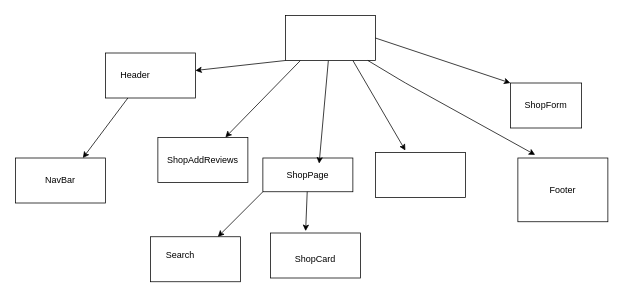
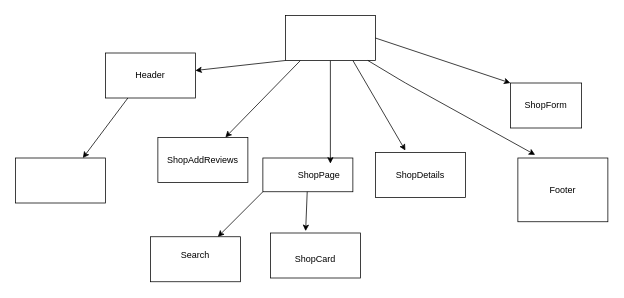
  <mxCell id="0" />
  <mxCell id="1" parent="0" />
  <mxCell id="2" style="edgeStyle=none;html=1;exitX=0.5;exitY=1;exitDx=0;exitDy=0;entryX=0.5;entryY=0;entryDx=0;entryDy=0;" parent="1" source="3" target="13" edge="1"><mxGeometry relative="1" as="geometry" /></mxCell>
  <mxCell id="3" value="" style="rounded=0;whiteSpace=wrap;html=1;" parent="1" vertex="1"><mxGeometry x="350" y="210" width="120" height="45" as="geometry" /></mxCell>
  <mxCell id="4" value="" style="edgeStyle=none;html=1;entryX=0.75;entryY=0;entryDx=0;entryDy=0;" parent="1" source="5" target="13" edge="1"><mxGeometry relative="1" as="geometry" /></mxCell>
  <mxCell id="5" value="" style="rounded=0;whiteSpace=wrap;html=1;" parent="1" vertex="1"><mxGeometry x="380" width="120" height="60" as="geometry" y="20" /></mxCell>
  <mxCell id="6" value="" style="rounded=0;whiteSpace=wrap;html=1;" parent="1" vertex="1"><mxGeometry x="200" y="315" width="120" height="60" as="geometry" /></mxCell>
  <mxCell id="7" value="" style="rounded=0;whiteSpace=wrap;html=1;" parent="1" vertex="1"><mxGeometry y="210" width="120" height="60" as="geometry" x="20" /></mxCell>
  <mxCell id="8" value="" style="rounded=0;whiteSpace=wrap;html=1;" parent="1" vertex="1"><mxGeometry x="360" y="310" width="120" height="60" as="geometry" /></mxCell>
- <mxCell id="9" value="NavBar" style="text;html=1;strokeColor=none;fillColor=none;align=center;verticalAlign=middle;whiteSpace=wrap;rounded=0;" parent="1" vertex="1"><mxGeometry x="50" y="225" width="60" height="30" as="geometry" /></mxCell>
- <mxCell id="10" value="Search" style="text;html=1;strokeColor=none;fillColor=none;align=center;verticalAlign=middle;whiteSpace=wrap;rounded=0;" parent="1" vertex="1"><mxGeometry x="210" y="325" width="60" height="30" as="geometry" /></mxCell>
+ <mxCell id="10" value="Search" style="text;html=1;strokeColor=none;fillColor=none;align=center;verticalAlign=middle;whiteSpace=wrap;rounded=0;" parent="1" vertex="1"><mxGeometry x="230" y="325" width="60" height="30" as="geometry" /></mxCell>
  <mxCell id="11" value="ShopCard" style="text;html=1;strokeColor=none;fillColor=none;align=center;verticalAlign=middle;whiteSpace=wrap;rounded=0;" parent="1" vertex="1"><mxGeometry x="390" y="330" width="60" height="30" as="geometry" /></mxCell>
  <mxCell id="12" value="" style="edgeStyle=none;html=1;exitX=0.75;exitY=1;exitDx=0;exitDy=0;" parent="1" source="5" edge="1"><mxGeometry relative="1" as="geometry"><mxPoint x="540" y="200" as="targetPoint" /></mxGeometry></mxCell>
- <mxCell id="13" value="ShopPage" style="text;html=1;strokeColor=none;fillColor=none;align=center;verticalAlign=middle;whiteSpace=wrap;rounded=0;" parent="1" vertex="1"><mxGeometry x="380" y="217.5" width="60" height="30" as="geometry" /></mxCell>
+ <mxCell id="13" value="ShopPage" style="text;html=1;strokeColor=none;fillColor=none;align=center;verticalAlign=middle;whiteSpace=wrap;rounded=0;" parent="1" vertex="1"><mxGeometry x="395" y="217.5" width="60" height="30" as="geometry" /></mxCell>
  <mxCell id="14" style="edgeStyle=none;html=1;exitX=0;exitY=1;exitDx=0;exitDy=0;" parent="1" target="6" edge="1" source="3"><mxGeometry relative="1" as="geometry"><mxPoint x="300" y="140" as="sourcePoint" /><Array as="points" /></mxGeometry></mxCell>
  <mxCell id="15" style="edgeStyle=none;html=1;entryX=0.75;entryY=0;entryDx=0;entryDy=0;exitX=0.25;exitY=1;exitDx=0;exitDy=0;" parent="1" target="7" edge="1" source="18"><mxGeometry relative="1" as="geometry"><mxPoint x="360" y="100" as="targetPoint" /><mxPoint x="230" y="120" as="sourcePoint" /><Array as="points" /></mxGeometry></mxCell>
  <mxCell id="16" value="Footer" style="rounded=0;whiteSpace=wrap;html=1;" parent="1" vertex="1"><mxGeometry x="690" y="210" width="120" height="85" as="geometry" /></mxCell>
  <mxCell id="17" value="" style="endArrow=classic;html=1;entryX=0.192;entryY=-0.05;entryDx=0;entryDy=0;entryPerimeter=0;" parent="1" source="5" target="16" edge="1"><mxGeometry width="50" height="50" relative="1" as="geometry"><mxPoint x="470" y="85" as="sourcePoint" /><mxPoint x="520" y="35" as="targetPoint" /><Array as="points"><mxPoint x="540" y="110" /></Array></mxGeometry></mxCell>
  <mxCell id="18" value="" style="rounded=0;whiteSpace=wrap;html=1;" parent="1" vertex="1"><mxGeometry x="140" y="70" width="120" height="60" as="geometry" /></mxCell>
- <mxCell id="19" value="Header" style="text;html=1;strokeColor=none;fillColor=none;align=center;verticalAlign=middle;whiteSpace=wrap;rounded=0;" parent="1" vertex="1"><mxGeometry x="150" y="85" width="60" height="30" as="geometry" /></mxCell>
+ <mxCell id="19" value="Header" style="text;html=1;strokeColor=none;fillColor=none;align=center;verticalAlign=middle;whiteSpace=wrap;rounded=0;" parent="1" vertex="1"><mxGeometry x="170" y="85" width="60" height="30" as="geometry" /></mxCell>
  <mxCell id="20" value="" style="endArrow=classic;html=1;exitX=0;exitY=1;exitDx=0;exitDy=0;" parent="1" source="5" target="18" edge="1"><mxGeometry width="50" height="50" relative="1" as="geometry"><mxPoint x="420" y="340" as="sourcePoint" /><mxPoint x="470" y="290" as="targetPoint" /><Array as="points" /></mxGeometry></mxCell>
  <mxCell id="21" value="" style="rounded=0;whiteSpace=wrap;html=1;" parent="1" vertex="1"><mxGeometry x="500" y="202.5" width="120" height="60" as="geometry" /></mxCell>
+ <mxCell id="22" value="ShopDetails" style="text;html=1;strokeColor=none;fillColor=none;align=center;verticalAlign=middle;whiteSpace=wrap;rounded=0;" parent="1" vertex="1"><mxGeometry x="530" y="217.5" width="60" height="30" as="geometry" /></mxCell>
  <mxCell id="23" value="" style="endArrow=classic;html=1;entryX=0.392;entryY=-0.043;entryDx=0;entryDy=0;entryPerimeter=0;" parent="1" source="3" target="8" edge="1"><mxGeometry width="50" height="50" relative="1" as="geometry"><mxPoint x="420" y="340" as="sourcePoint" /><mxPoint x="470" y="290" as="targetPoint" /></mxGeometry></mxCell>
  <mxCell id="24" value="ShopAddReviews" style="rounded=0;whiteSpace=wrap;html=1;" parent="1" vertex="1"><mxGeometry x="210" y="182.5" width="120" height="60" as="geometry" /></mxCell>
  <mxCell id="25" value="ShopForm" style="rounded=0;whiteSpace=wrap;html=1;" parent="1" vertex="1"><mxGeometry x="680" y="110" width="95" height="60" as="geometry" /></mxCell>
  <mxCell id="26" value="" style="endArrow=classic;html=1;entryX=0;entryY=0;entryDx=0;entryDy=0;exitX=1;exitY=0.5;exitDx=0;exitDy=0;" parent="1" target="25" edge="1" source="5"><mxGeometry width="50" height="50" relative="1" as="geometry"><mxPoint x="420" y="240" as="sourcePoint" /><mxPoint x="470" y="190" as="targetPoint" /></mxGeometry></mxCell>
  <mxCell id="27" style="edgeStyle=none;html=1;exitX=0.165;exitY=1.005;exitDx=0;exitDy=0;exitPerimeter=0;entryX=0.75;entryY=0;entryDx=0;entryDy=0;" edge="1" parent="1" source="5" target="24"><mxGeometry relative="1" as="geometry"><mxPoint x="280" y="340" as="sourcePoint" /><mxPoint x="300" y="150" as="targetPoint" /><Array as="points" /></mxGeometry></mxCell>
